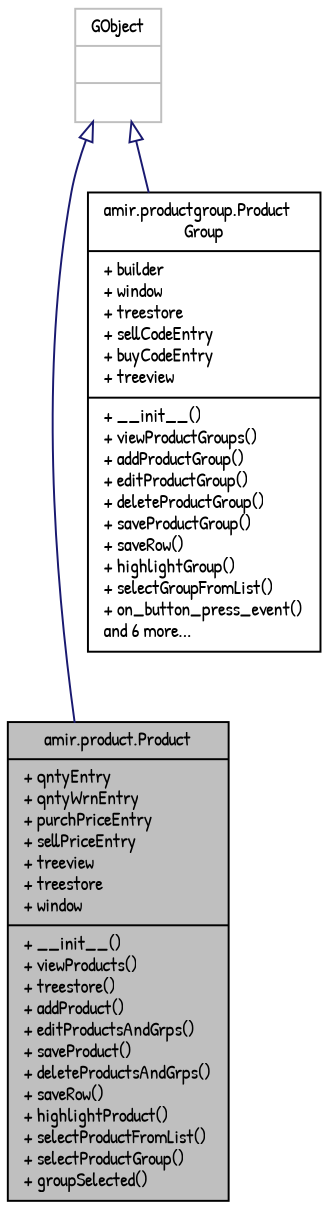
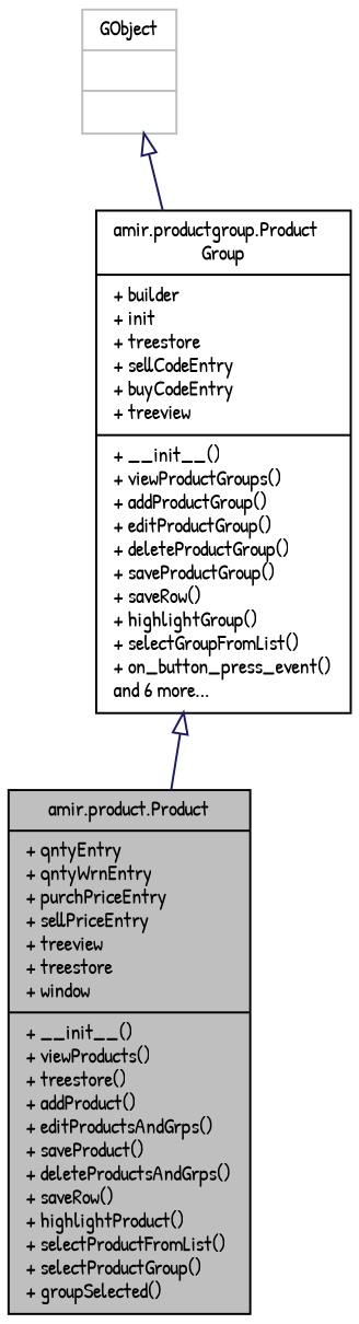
  digraph {
    fontname="Patrick Hand"
    node [color=black fillcolor=white fontname="Patrick Hand" fontsize=10 shape=record style=filled]
    edge [arrowtail=onormal color=midnightblue dir=back fontname="Patrick Hand" fontsize=10 labelfontname="FreeSans.ttf" labelfontsize=10 style=solid]
    n1 [fillcolor=grey75 fontcolor=black height=0.2 label="{amir.product.Product\n|+ qntyEntry\l+ qntyWrnEntry\l+ purchPriceEntry\l+ sellPriceEntry\l+ treeview\l+ treestore\l+ window\l|+ __init__()\l+ viewProducts()\l+ treestore()\l+ addProduct()\l+ editProductsAndGrps()\l+ saveProduct()\l+ deleteProductsAndGrps()\l+ saveRow()\l+ highlightProduct()\l+ selectProductFromList()\l+ selectProductGroup()\l+ groupSelected()\l}" width=0.4]
-   n2 [height=0.2 label="{amir.productgroup.Product\lGroup\n|+ builder\l+ window\l+ treestore\l+ sellCodeEntry\l+ buyCodeEntry\l+ treeview\l|+ __init__()\l+ viewProductGroups()\l+ addProductGroup()\l+ editProductGroup()\l+ deleteProductGroup()\l+ saveProductGroup()\l+ saveRow()\l+ highlightGroup()\l+ selectGroupFromList()\l+ on_button_press_event()\land 6 more...\l}" width=0.4]
+   n2 [height=0.2 label="{amir.productgroup.Product\lGroup\n|+ builder\l+ init\l+ treestore\l+ sellCodeEntry\l+ buyCodeEntry\l+ treeview\l|+ __init__()\l+ viewProductGroups()\l+ addProductGroup()\l+ editProductGroup()\l+ deleteProductGroup()\l+ saveProductGroup()\l+ saveRow()\l+ highlightGroup()\l+ selectGroupFromList()\l+ on_button_press_event()\land 6 more...\l}" width=0.4]
    n3 [color=grey75 height=0.2 label="{GObject\n||}" width=0.4]
-   n3 -> n1
+   n2 -> n1
    n3 -> n2
  }
